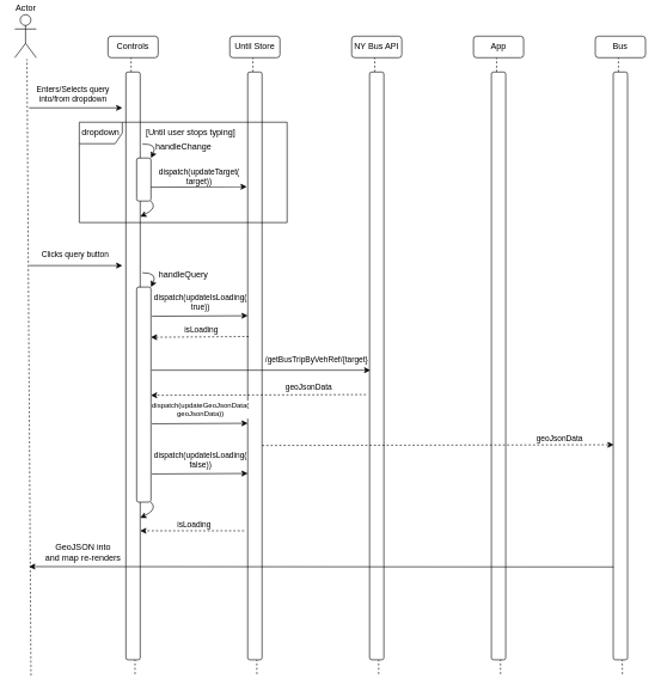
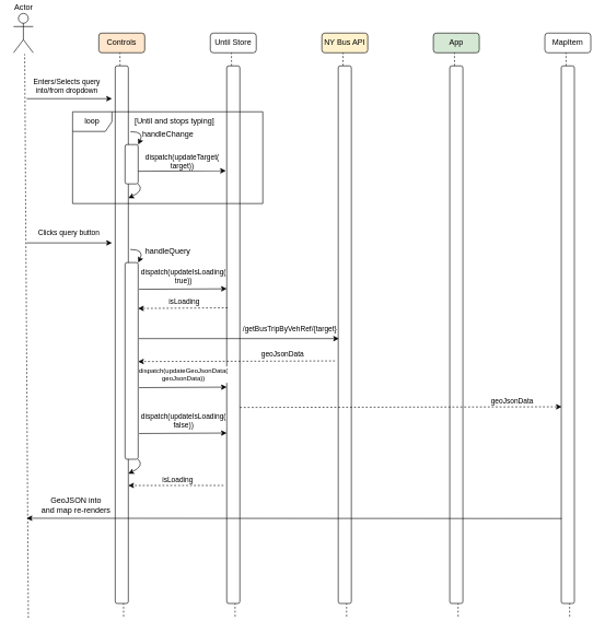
  <mxCell id="0" />
  <mxCell id="1" parent="0" />
  <mxCell id="2" value="Actor" style="shape=umlActor;verticalLabelPosition=top;verticalAlign=bottom;html=1;outlineConnect=0;labelPosition=center;align=center;" parent="1" vertex="1"><mxGeometry x="20" y="20" width="30" height="60" as="geometry" /></mxCell>
  <mxCell id="3" value="" style="endArrow=none;dashed=1;html=1;rounded=0;" parent="1" edge="1"><mxGeometry width="50" height="50" relative="1" as="geometry"><mxPoint x="42.59" y="942" as="sourcePoint" /><mxPoint x="37" y="82" as="targetPoint" /></mxGeometry></mxCell>
- <mxCell id="4" value="Controls" style="rounded=1;whiteSpace=wrap;html=1;" parent="1" vertex="1"><mxGeometry x="150" y="50" width="70" height="30" as="geometry" /></mxCell>
+ <mxCell id="4" value="Controls" style="rounded=1;whiteSpace=wrap;html=1;fillColor=#ffe6cc;" parent="1" vertex="1"><mxGeometry x="150" y="50" width="70" height="30" as="geometry" /></mxCell>
  <mxCell id="5" value="" style="endArrow=none;dashed=1;html=1;rounded=0;" parent="1" source="15" edge="1"><mxGeometry width="50" height="50" relative="1" as="geometry"><mxPoint x="187.8" y="940" as="sourcePoint" /><mxPoint x="182.21" y="80" as="targetPoint" /></mxGeometry></mxCell>
  <mxCell id="6" value="Until Store" style="rounded=1;whiteSpace=wrap;html=1;" parent="1" vertex="1"><mxGeometry x="320" y="50" width="70" height="30" as="geometry" /></mxCell>
  <mxCell id="7" value="" style="endArrow=none;dashed=1;html=1;rounded=0;" parent="1" edge="1"><mxGeometry width="50" height="50" relative="1" as="geometry"><mxPoint x="357.8" y="940" as="sourcePoint" /><mxPoint x="352.21" y="80" as="targetPoint" /></mxGeometry></mxCell>
- <mxCell id="8" value="NY Bus API" style="rounded=1;whiteSpace=wrap;html=1;" parent="1" vertex="1"><mxGeometry x="490" y="50" width="70" height="30" as="geometry" /></mxCell>
+ <mxCell id="8" value="NY Bus API" style="rounded=1;whiteSpace=wrap;html=1;fillColor=#fff2cc;" parent="1" vertex="1"><mxGeometry x="490" y="50" width="70" height="30" as="geometry" /></mxCell>
  <mxCell id="9" value="" style="endArrow=none;dashed=1;html=1;rounded=0;" parent="1" source="18" edge="1"><mxGeometry width="50" height="50" relative="1" as="geometry"><mxPoint x="527.8" y="940" as="sourcePoint" /><mxPoint x="522.21" y="80" as="targetPoint" /></mxGeometry></mxCell>
- <mxCell id="10" value="App" style="rounded=1;whiteSpace=wrap;html=1;" parent="1" vertex="1"><mxGeometry x="660" y="50" width="70" height="30" as="geometry" /></mxCell>
+ <mxCell id="10" value="App" style="rounded=1;whiteSpace=wrap;html=1;fillColor=#d5e8d4;" parent="1" vertex="1"><mxGeometry x="660" y="50" width="70" height="30" as="geometry" /></mxCell>
  <mxCell id="11" value="" style="endArrow=none;dashed=1;html=1;rounded=0;" parent="1" source="20" edge="1"><mxGeometry width="50" height="50" relative="1" as="geometry"><mxPoint x="697.8" y="940" as="sourcePoint" /><mxPoint x="692.21" y="80" as="targetPoint" /></mxGeometry></mxCell>
- <mxCell id="12" value="Bus" style="rounded=1;whiteSpace=wrap;html=1;" parent="1" vertex="1"><mxGeometry x="830" y="50" width="70" height="30" as="geometry" /></mxCell>
+ <mxCell id="12" value="MapItem" style="rounded=1;whiteSpace=wrap;html=1;" parent="1" vertex="1"><mxGeometry x="830" y="50" width="70" height="30" as="geometry" /></mxCell>
  <mxCell id="13" value="" style="endArrow=none;dashed=1;html=1;rounded=0;" parent="1" source="54" edge="1"><mxGeometry width="50" height="50" relative="1" as="geometry"><mxPoint x="867.8" y="940" as="sourcePoint" /><mxPoint x="862.21" y="80" as="targetPoint" /></mxGeometry></mxCell>
  <mxCell id="14" value="" style="endArrow=none;dashed=1;html=1;rounded=0;" parent="1" target="15" edge="1"><mxGeometry width="50" height="50" relative="1" as="geometry"><mxPoint x="187.8" y="940" as="sourcePoint" /><mxPoint x="182.21" y="80" as="targetPoint" /></mxGeometry></mxCell>
  <mxCell id="15" value="" style="rounded=1;whiteSpace=wrap;html=1;" parent="1" vertex="1"><mxGeometry x="175" y="100" width="20" height="820" as="geometry" /></mxCell>
  <mxCell id="16" value="" style="rounded=1;whiteSpace=wrap;html=1;" parent="1" vertex="1"><mxGeometry x="345" y="100" width="20" height="820" as="geometry" /></mxCell>
  <mxCell id="17" value="" style="endArrow=none;dashed=1;html=1;rounded=0;" parent="1" target="18" edge="1"><mxGeometry width="50" height="50" relative="1" as="geometry"><mxPoint x="527.8" y="940" as="sourcePoint" /><mxPoint x="522.21" y="80" as="targetPoint" /></mxGeometry></mxCell>
  <mxCell id="18" value="" style="rounded=1;whiteSpace=wrap;html=1;" parent="1" vertex="1"><mxGeometry x="515" y="100" width="20" height="820" as="geometry" /></mxCell>
  <mxCell id="19" value="" style="endArrow=none;dashed=1;html=1;rounded=0;" parent="1" target="20" edge="1"><mxGeometry width="50" height="50" relative="1" as="geometry"><mxPoint x="697.8" y="940" as="sourcePoint" /><mxPoint x="692.21" y="80" as="targetPoint" /></mxGeometry></mxCell>
  <mxCell id="20" value="" style="rounded=1;whiteSpace=wrap;html=1;" parent="1" vertex="1"><mxGeometry x="685" y="100" width="20" height="820" as="geometry" /></mxCell>
  <mxCell id="21" value="" style="endArrow=classic;html=1;rounded=0;" parent="1" edge="1"><mxGeometry width="50" height="50" relative="1" as="geometry"><mxPoint x="40" y="150" as="sourcePoint" /><mxPoint x="170" y="150" as="targetPoint" /></mxGeometry></mxCell>
  <mxCell id="22" value="Enters/Selects query&lt;div&gt;into/from dropdown&lt;/div&gt;" style="edgeLabel;html=1;align=center;verticalAlign=middle;resizable=0;points=[];" parent="21" vertex="1" connectable="0"><mxGeometry x="-0.262" y="3" relative="1" as="geometry"><mxPoint x="12" y="-17" as="offset" /></mxGeometry></mxCell>
- <mxCell id="23" value="dropdown" style="shape=umlFrame;whiteSpace=wrap;html=1;pointerEvents=0;" parent="1" vertex="1"><mxGeometry x="110" y="170" width="290" height="140" as="geometry" /></mxCell>
- <mxCell id="24" value="[Until user stops typing]" style="text;html=1;align=center;verticalAlign=middle;resizable=0;points=[];autosize=1;strokeColor=none;fillColor=none;" parent="1" vertex="1"><mxGeometry x="190" y="170" width="150" height="30" as="geometry" /></mxCell>
+ <mxCell id="23" value="loop" style="shape=umlFrame;whiteSpace=wrap;html=1;pointerEvents=0;" parent="1" vertex="1"><mxGeometry x="110" y="170" width="290" height="140" as="geometry" /></mxCell>
+ <mxCell id="24" value="[Until and stops typing]" style="text;html=1;align=center;verticalAlign=middle;resizable=0;points=[];autosize=1;strokeColor=none;fillColor=none;" parent="1" vertex="1"><mxGeometry x="190" y="170" width="150" height="30" as="geometry" /></mxCell>
  <mxCell id="25" value="" style="rounded=1;whiteSpace=wrap;html=1;" parent="1" vertex="1"><mxGeometry x="190" y="220" width="20" height="60" as="geometry" /></mxCell>
  <mxCell id="26" value="" style="curved=1;endArrow=classic;html=1;rounded=0;exitX=0.055;exitY=1.015;exitDx=0;exitDy=0;exitPerimeter=0;entryX=1;entryY=0;entryDx=0;entryDy=0;" parent="1" source="24" target="25" edge="1"><mxGeometry width="50" height="50" relative="1" as="geometry"><mxPoint x="220" y="265" as="sourcePoint" /><mxPoint x="270" y="215" as="targetPoint" /><Array as="points"><mxPoint x="220" y="200" /></Array></mxGeometry></mxCell>
  <mxCell id="27" value="" style="curved=1;endArrow=classic;html=1;rounded=0;exitX=0.055;exitY=1.015;exitDx=0;exitDy=0;exitPerimeter=0;entryX=1.002;entryY=0.246;entryDx=0;entryDy=0;entryPerimeter=0;" parent="1" target="15" edge="1"><mxGeometry width="50" height="50" relative="1" as="geometry"><mxPoint x="210" y="280" as="sourcePoint" /><mxPoint x="222" y="300" as="targetPoint" /><Array as="points"><mxPoint x="220" y="290" /></Array></mxGeometry></mxCell>
  <mxCell id="28" value="handleChange" style="text;html=1;align=center;verticalAlign=middle;resizable=0;points=[];autosize=1;strokeColor=none;fillColor=none;" parent="1" vertex="1"><mxGeometry x="205" y="190" width="100" height="30" as="geometry" /></mxCell>
  <mxCell id="29" value="" style="endArrow=classic;html=1;rounded=0;exitX=1;exitY=0.5;exitDx=0;exitDy=0;entryX=-0.068;entryY=0.182;entryDx=0;entryDy=0;entryPerimeter=0;" parent="1" edge="1"><mxGeometry width="50" height="50" relative="1" as="geometry"><mxPoint x="210" y="260.76" as="sourcePoint" /><mxPoint x="343.64" y="260" as="targetPoint" /></mxGeometry></mxCell>
  <mxCell id="30" value="dispatch(updateTarget(&lt;div&gt;target))&lt;/div&gt;" style="edgeLabel;html=1;align=center;verticalAlign=middle;resizable=0;points=[];" parent="29" vertex="1" connectable="0"><mxGeometry x="-0.215" relative="1" as="geometry"><mxPoint x="15" y="-15" as="offset" /></mxGeometry></mxCell>
  <mxCell id="31" value="" style="endArrow=classic;html=1;rounded=0;" parent="1" edge="1"><mxGeometry width="50" height="50" relative="1" as="geometry"><mxPoint x="40" y="370" as="sourcePoint" /><mxPoint x="170" y="370" as="targetPoint" /></mxGeometry></mxCell>
  <mxCell id="32" value="Clicks query button" style="edgeLabel;html=1;align=center;verticalAlign=middle;resizable=0;points=[];" parent="31" vertex="1" connectable="0"><mxGeometry x="-0.262" y="3" relative="1" as="geometry"><mxPoint x="15" y="-13" as="offset" /></mxGeometry></mxCell>
  <mxCell id="33" value="" style="rounded=1;whiteSpace=wrap;html=1;" parent="1" vertex="1"><mxGeometry x="190" y="400" width="20" height="300" as="geometry" /></mxCell>
  <mxCell id="34" value="" style="curved=1;endArrow=classic;html=1;rounded=0;exitX=0.055;exitY=1.015;exitDx=0;exitDy=0;exitPerimeter=0;entryX=1;entryY=0;entryDx=0;entryDy=0;" parent="1" target="33" edge="1"><mxGeometry width="50" height="50" relative="1" as="geometry"><mxPoint x="198" y="380" as="sourcePoint" /><mxPoint x="270" y="395" as="targetPoint" /><Array as="points"><mxPoint x="220" y="380" /></Array></mxGeometry></mxCell>
  <mxCell id="35" value="" style="curved=1;endArrow=classic;html=1;rounded=0;exitX=0.055;exitY=1.015;exitDx=0;exitDy=0;exitPerimeter=0;entryX=1.002;entryY=0.246;entryDx=0;entryDy=0;entryPerimeter=0;" parent="1" edge="1"><mxGeometry width="50" height="50" relative="1" as="geometry"><mxPoint x="210" y="700" as="sourcePoint" /><mxPoint x="195" y="722" as="targetPoint" /><Array as="points"><mxPoint x="220" y="710" /></Array></mxGeometry></mxCell>
  <mxCell id="36" value="handleQuery" style="text;html=1;align=center;verticalAlign=middle;resizable=0;points=[];autosize=1;strokeColor=none;fillColor=none;" parent="1" vertex="1"><mxGeometry x="210" y="368" width="90" height="30" as="geometry" /></mxCell>
  <mxCell id="37" value="" style="endArrow=classic;html=1;rounded=0;exitX=1;exitY=0.5;exitDx=0;exitDy=0;entryX=-0.068;entryY=0.182;entryDx=0;entryDy=0;entryPerimeter=0;" parent="1" edge="1"><mxGeometry width="50" height="50" relative="1" as="geometry"><mxPoint x="211.36" y="440.76" as="sourcePoint" /><mxPoint x="345" y="440" as="targetPoint" /></mxGeometry></mxCell>
  <mxCell id="38" value="dispatch(updateIsLoading(&lt;div&gt;true))&lt;/div&gt;" style="edgeLabel;html=1;align=center;verticalAlign=middle;resizable=0;points=[];" parent="37" vertex="1" connectable="0"><mxGeometry x="-0.215" relative="1" as="geometry"><mxPoint x="15" y="-20" as="offset" /></mxGeometry></mxCell>
  <mxCell id="39" value="" style="endArrow=classic;dashed=1;html=1;rounded=0;endFill=1;exitX=0.07;exitY=0.45;exitDx=0;exitDy=0;exitPerimeter=0;" parent="1" source="16" edge="1"><mxGeometry width="50" height="50" relative="1" as="geometry"><mxPoint x="340" y="470" as="sourcePoint" /><mxPoint x="210" y="470" as="targetPoint" /></mxGeometry></mxCell>
  <mxCell id="40" value="isLoading" style="edgeLabel;html=1;align=center;verticalAlign=middle;resizable=0;points=[];" parent="39" vertex="1" connectable="0"><mxGeometry x="0.419" y="3" relative="1" as="geometry"><mxPoint x="30" y="-13" as="offset" /></mxGeometry></mxCell>
  <mxCell id="41" value="" style="endArrow=classic;html=1;rounded=0;" parent="1" edge="1"><mxGeometry width="50" height="50" relative="1" as="geometry"><mxPoint x="211" y="516" as="sourcePoint" /><mxPoint x="516" y="516" as="targetPoint" /></mxGeometry></mxCell>
  <mxCell id="42" value="/getBusTripByVehRef/{target}" style="edgeLabel;html=1;align=center;verticalAlign=middle;resizable=0;points=[];" parent="41" vertex="1" connectable="0"><mxGeometry x="0.163" relative="1" as="geometry"><mxPoint x="52" y="-16" as="offset" /></mxGeometry></mxCell>
  <mxCell id="43" value="" style="endArrow=classic;dashed=1;html=1;rounded=0;endFill=1;" parent="1" edge="1"><mxGeometry width="50" height="50" relative="1" as="geometry"><mxPoint x="510" y="550" as="sourcePoint" /><mxPoint x="210" y="551" as="targetPoint" /></mxGeometry></mxCell>
  <mxCell id="44" value="geoJsonData" style="edgeLabel;html=1;align=center;verticalAlign=middle;resizable=0;points=[];" parent="43" vertex="1" connectable="0"><mxGeometry x="0.419" y="3" relative="1" as="geometry"><mxPoint x="132" y="-14" as="offset" /></mxGeometry></mxCell>
  <mxCell id="45" value="" style="endArrow=classic;html=1;rounded=0;exitX=1;exitY=0.5;exitDx=0;exitDy=0;entryX=-0.068;entryY=0.182;entryDx=0;entryDy=0;entryPerimeter=0;" parent="1" edge="1"><mxGeometry width="50" height="50" relative="1" as="geometry"><mxPoint x="211.36" y="590.76" as="sourcePoint" /><mxPoint x="345" y="590" as="targetPoint" /></mxGeometry></mxCell>
  <mxCell id="46" value="&lt;font style=&quot;font-size: 10px;&quot;&gt;dispatch(updateGeoJsonData(&lt;/font&gt;&lt;div style=&quot;font-size: 10px;&quot;&gt;&lt;font style=&quot;font-size: 10px;&quot;&gt;geoJsonData))&lt;/font&gt;&lt;/div&gt;" style="edgeLabel;html=1;align=center;verticalAlign=middle;resizable=0;points=[];strokeOpacity=100;" parent="45" vertex="1" connectable="0"><mxGeometry x="-0.215" relative="1" as="geometry"><mxPoint x="15" y="-20" as="offset" /></mxGeometry></mxCell>
  <mxCell id="47" value="" style="endArrow=classic;html=1;rounded=0;exitX=1;exitY=0.5;exitDx=0;exitDy=0;entryX=-0.068;entryY=0.182;entryDx=0;entryDy=0;entryPerimeter=0;" parent="1" edge="1"><mxGeometry width="50" height="50" relative="1" as="geometry"><mxPoint x="211.36" y="660.76" as="sourcePoint" /><mxPoint x="345" y="660" as="targetPoint" /></mxGeometry></mxCell>
  <mxCell id="48" value="dispatch(updateIsLoading(&lt;div&gt;false))&lt;/div&gt;" style="edgeLabel;html=1;align=center;verticalAlign=middle;resizable=0;points=[];" parent="47" vertex="1" connectable="0"><mxGeometry x="-0.215" relative="1" as="geometry"><mxPoint x="15" y="-20" as="offset" /></mxGeometry></mxCell>
  <mxCell id="49" value="" style="endArrow=classic;dashed=1;html=1;rounded=0;exitX=0;exitY=0.609;exitDx=0;exitDy=0;exitPerimeter=0;endFill=1;entryX=0.029;entryY=0.682;entryDx=0;entryDy=0;entryPerimeter=0;" parent="1" edge="1"><mxGeometry width="50" height="50" relative="1" as="geometry"><mxPoint x="365" y="621" as="sourcePoint" /><mxPoint x="855.58" y="620" as="targetPoint" /></mxGeometry></mxCell>
  <mxCell id="50" value="geoJsonData" style="edgeLabel;html=1;align=center;verticalAlign=middle;resizable=0;points=[];" parent="49" vertex="1" connectable="0"><mxGeometry x="0.419" y="3" relative="1" as="geometry"><mxPoint x="67" y="-7" as="offset" /></mxGeometry></mxCell>
  <mxCell id="51" value="" style="endArrow=classic;dashed=1;html=1;rounded=0;endFill=1;" parent="1" edge="1"><mxGeometry width="50" height="50" relative="1" as="geometry"><mxPoint x="340" y="740" as="sourcePoint" /><mxPoint x="195" y="740" as="targetPoint" /></mxGeometry></mxCell>
  <mxCell id="52" value="isLoading" style="edgeLabel;html=1;align=center;verticalAlign=middle;resizable=0;points=[];" parent="51" vertex="1" connectable="0"><mxGeometry x="0.419" y="3" relative="1" as="geometry"><mxPoint x="32" y="-13" as="offset" /></mxGeometry></mxCell>
  <mxCell id="53" value="" style="endArrow=none;dashed=1;html=1;rounded=0;" parent="1" target="54" edge="1"><mxGeometry width="50" height="50" relative="1" as="geometry"><mxPoint x="867.8" y="940" as="sourcePoint" /><mxPoint x="862.21" y="80" as="targetPoint" /></mxGeometry></mxCell>
  <mxCell id="54" value="" style="rounded=1;whiteSpace=wrap;html=1;" parent="1" vertex="1"><mxGeometry x="855" y="100" width="20" height="820" as="geometry" /></mxCell>
  <mxCell id="55" value="" style="endArrow=classic;html=1;rounded=0;exitX=0.029;exitY=0.842;exitDx=0;exitDy=0;exitPerimeter=0;" parent="1" source="54" edge="1"><mxGeometry width="50" height="50" relative="1" as="geometry"><mxPoint x="685" y="790" as="sourcePoint" /><mxPoint x="40" y="790" as="targetPoint" /></mxGeometry></mxCell>
  <mxCell id="56" value="GeoJSON into&lt;div&gt;and map re-renders&lt;/div&gt;" style="text;html=1;align=center;verticalAlign=middle;resizable=0;points=[];autosize=1;strokeColor=none;fillColor=none;" parent="1" vertex="1"><mxGeometry x="50" y="750" width="130" height="40" as="geometry" /></mxCell>
